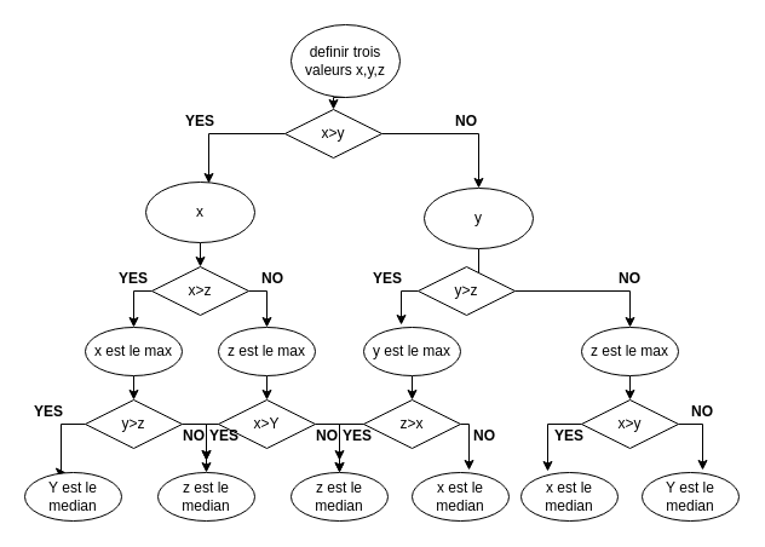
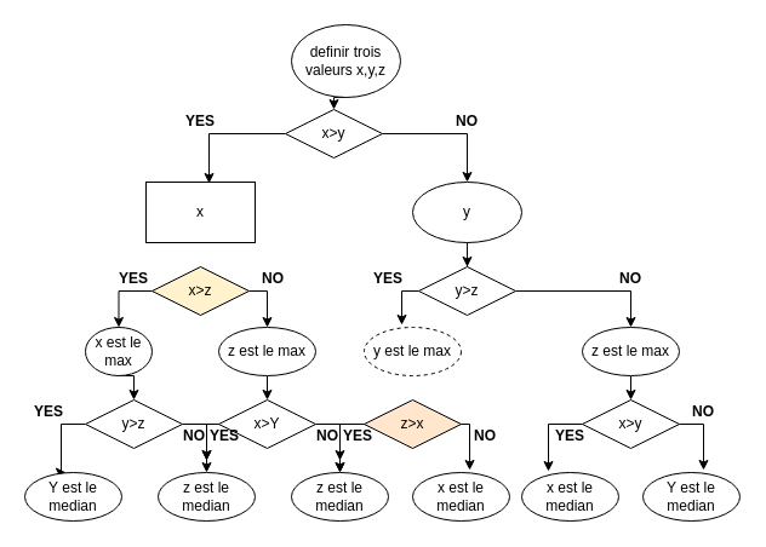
  <mxCell id="0" />
  <mxCell id="1" parent="0" />
  <mxCell id="2" style="edgeStyle=orthogonalEdgeStyle;rounded=0;orthogonalLoop=1;jettySize=auto;html=1;exitX=0.5;exitY=1;exitDx=0;exitDy=0;entryX=0.5;entryY=0;entryDx=0;entryDy=0;" edge="1" parent="1" source="3" target="10"><mxGeometry relative="1" as="geometry" /></mxCell>
  <mxCell id="3" value="definir trois valeurs x,y,z" style="ellipse;whiteSpace=wrap;html=1;" vertex="1" parent="1"><mxGeometry x="240" y="20" width="90" height="60" as="geometry" /></mxCell>
  <mxCell id="4" style="edgeStyle=orthogonalEdgeStyle;rounded=0;orthogonalLoop=1;jettySize=auto;html=1;exitX=0.5;exitY=1;exitDx=0;exitDy=0;" edge="1" parent="1" source="5" target="16"><mxGeometry relative="1" as="geometry" /></mxCell>
- <mxCell id="5" value="y" style="ellipse;whiteSpace=wrap;html=1;" vertex="1" parent="1"><mxGeometry x="350" y="155" width="90" height="50" as="geometry" /></mxCell>
- <mxCell id="6" style="edgeStyle=orthogonalEdgeStyle;rounded=0;orthogonalLoop=1;jettySize=auto;html=1;exitX=0.5;exitY=1;exitDx=0;exitDy=0;entryX=0.5;entryY=0;entryDx=0;entryDy=0;" edge="1" parent="1" source="7" target="13"><mxGeometry relative="1" as="geometry" /></mxCell>
- <mxCell id="7" value="x" style="ellipse;whiteSpace=wrap;html=1;" vertex="1" parent="1"><mxGeometry x="120" y="150" width="90" height="50" as="geometry" /></mxCell>
+ <mxCell id="5" value="y" style="ellipse;whiteSpace=wrap;html=1;" vertex="1" parent="1"><mxGeometry x="340" y="150" width="90" height="50" as="geometry" /></mxCell>
+ <mxCell id="7" value="x" style="whiteSpace=wrap;html=1;rounded=0;" vertex="1" parent="1"><mxGeometry x="120" y="150" width="90" height="50" as="geometry" /></mxCell>
  <mxCell id="8" style="edgeStyle=orthogonalEdgeStyle;rounded=0;orthogonalLoop=1;jettySize=auto;html=1;entryX=0.5;entryY=0;entryDx=0;entryDy=0;" edge="1" parent="1" source="10" target="5"><mxGeometry relative="1" as="geometry" /></mxCell>
  <mxCell id="9" style="edgeStyle=orthogonalEdgeStyle;rounded=0;orthogonalLoop=1;jettySize=auto;html=1;exitX=0;exitY=0.5;exitDx=0;exitDy=0;entryX=0.578;entryY=0.02;entryDx=0;entryDy=0;entryPerimeter=0;" edge="1" parent="1" source="10" target="7"><mxGeometry relative="1" as="geometry" /></mxCell>
  <mxCell id="10" value="x&amp;gt;y" style="rhombus;whiteSpace=wrap;html=1;" vertex="1" parent="1"><mxGeometry x="235" y="90" width="80" height="40" as="geometry" /></mxCell>
  <mxCell id="11" style="edgeStyle=orthogonalEdgeStyle;rounded=0;orthogonalLoop=1;jettySize=auto;html=1;exitX=0;exitY=0.5;exitDx=0;exitDy=0;entryX=0.5;entryY=0;entryDx=0;entryDy=0;" edge="1" parent="1" source="13" target="18"><mxGeometry relative="1" as="geometry" /></mxCell>
  <mxCell id="12" style="edgeStyle=orthogonalEdgeStyle;rounded=0;orthogonalLoop=1;jettySize=auto;html=1;exitX=1;exitY=0.5;exitDx=0;exitDy=0;entryX=0.5;entryY=0;entryDx=0;entryDy=0;" edge="1" parent="1" source="13" target="20"><mxGeometry relative="1" as="geometry" /></mxCell>
- <mxCell id="13" value="x&amp;gt;z" style="rhombus;whiteSpace=wrap;html=1;" vertex="1" parent="1"><mxGeometry x="125" y="220" width="80" height="40" as="geometry" /></mxCell>
+ <mxCell id="13" value="x&amp;gt;z" style="rhombus;whiteSpace=wrap;html=1;fillColor=#fff2cc;" vertex="1" parent="1"><mxGeometry x="125" y="220" width="80" height="40" as="geometry" /></mxCell>
  <mxCell id="14" style="edgeStyle=orthogonalEdgeStyle;rounded=0;orthogonalLoop=1;jettySize=auto;html=1;exitX=0;exitY=0.5;exitDx=0;exitDy=0;entryX=0.388;entryY=-0.05;entryDx=0;entryDy=0;entryPerimeter=0;" edge="1" parent="1" source="16" target="22"><mxGeometry relative="1" as="geometry" /></mxCell>
  <mxCell id="15" style="edgeStyle=orthogonalEdgeStyle;rounded=0;orthogonalLoop=1;jettySize=auto;html=1;exitX=1;exitY=0.5;exitDx=0;exitDy=0;entryX=0.5;entryY=0;entryDx=0;entryDy=0;" edge="1" parent="1" source="16" target="24"><mxGeometry relative="1" as="geometry" /></mxCell>
  <mxCell id="16" value="y&amp;gt;z" style="rhombus;whiteSpace=wrap;html=1;" vertex="1" parent="1"><mxGeometry x="345" y="220" width="80" height="40" as="geometry" /></mxCell>
  <mxCell id="17" style="edgeStyle=orthogonalEdgeStyle;rounded=0;orthogonalLoop=1;jettySize=auto;html=1;exitX=0.5;exitY=1;exitDx=0;exitDy=0;entryX=0.5;entryY=0;entryDx=0;entryDy=0;" edge="1" parent="1" source="18" target="27"><mxGeometry relative="1" as="geometry" /></mxCell>
- <mxCell id="18" value="x est le max" style="ellipse;whiteSpace=wrap;html=1;" vertex="1" parent="1"><mxGeometry x="70" y="270" width="80" height="40" as="geometry" /></mxCell>
+ <mxCell id="18" value="x est le max" style="ellipse;whiteSpace=wrap;html=1;" vertex="1" parent="1"><mxGeometry x="70" y="270" width="55" height="40" as="geometry" /></mxCell>
  <mxCell id="19" style="edgeStyle=orthogonalEdgeStyle;rounded=0;orthogonalLoop=1;jettySize=auto;html=1;exitX=0.5;exitY=1;exitDx=0;exitDy=0;entryX=0.5;entryY=0;entryDx=0;entryDy=0;" edge="1" parent="1" source="20" target="31"><mxGeometry relative="1" as="geometry" /></mxCell>
  <mxCell id="20" value="z est le max" style="ellipse;whiteSpace=wrap;html=1;" vertex="1" parent="1"><mxGeometry x="180" y="270" width="80" height="40" as="geometry" /></mxCell>
- <mxCell id="21" style="edgeStyle=orthogonalEdgeStyle;rounded=0;orthogonalLoop=1;jettySize=auto;html=1;exitX=0.5;exitY=1;exitDx=0;exitDy=0;entryX=0.5;entryY=0;entryDx=0;entryDy=0;" edge="1" parent="1" source="22" target="35"><mxGeometry relative="1" as="geometry" /></mxCell>
- <mxCell id="22" value="y est le max" style="ellipse;whiteSpace=wrap;html=1;" vertex="1" parent="1"><mxGeometry x="300" y="270" width="80" height="40" as="geometry" /></mxCell>
+ <mxCell id="22" value="y est le max" style="ellipse;whiteSpace=wrap;html=1;dashed=1;" vertex="1" parent="1"><mxGeometry x="300" y="270" width="80" height="40" as="geometry" /></mxCell>
  <mxCell id="23" style="edgeStyle=orthogonalEdgeStyle;rounded=0;orthogonalLoop=1;jettySize=auto;html=1;exitX=0.5;exitY=1;exitDx=0;exitDy=0;entryX=0.5;entryY=0;entryDx=0;entryDy=0;" edge="1" parent="1" source="24" target="38"><mxGeometry relative="1" as="geometry" /></mxCell>
  <mxCell id="24" value="z est le max" style="ellipse;whiteSpace=wrap;html=1;" vertex="1" parent="1"><mxGeometry x="480" y="270" width="80" height="40" as="geometry" /></mxCell>
  <mxCell id="25" style="edgeStyle=orthogonalEdgeStyle;rounded=0;orthogonalLoop=1;jettySize=auto;html=1;exitX=0;exitY=0.5;exitDx=0;exitDy=0;entryX=0.425;entryY=0;entryDx=0;entryDy=0;entryPerimeter=0;" edge="1" parent="1" source="27" target="39"><mxGeometry relative="1" as="geometry" /></mxCell>
  <mxCell id="26" style="edgeStyle=orthogonalEdgeStyle;rounded=0;orthogonalLoop=1;jettySize=auto;html=1;exitX=1;exitY=0.5;exitDx=0;exitDy=0;" edge="1" parent="1" source="27" target="40"><mxGeometry relative="1" as="geometry" /></mxCell>
  <mxCell id="27" value="y&amp;gt;z" style="rhombus;whiteSpace=wrap;html=1;" vertex="1" parent="1"><mxGeometry x="70" y="330" width="80" height="40" as="geometry" /></mxCell>
  <mxCell id="28" style="edgeStyle=orthogonalEdgeStyle;rounded=0;orthogonalLoop=1;jettySize=auto;html=1;exitX=0;exitY=0.5;exitDx=0;exitDy=0;" edge="1" parent="1" source="31"><mxGeometry relative="1" as="geometry"><mxPoint x="170" y="380" as="targetPoint" /></mxGeometry></mxCell>
  <mxCell id="29" style="edgeStyle=orthogonalEdgeStyle;rounded=0;orthogonalLoop=1;jettySize=auto;html=1;exitX=1;exitY=0.5;exitDx=0;exitDy=0;entryX=0.5;entryY=0;entryDx=0;entryDy=0;" edge="1" parent="1" source="31" target="41"><mxGeometry relative="1" as="geometry" /></mxCell>
  <mxCell id="30" style="edgeStyle=orthogonalEdgeStyle;rounded=0;orthogonalLoop=1;jettySize=auto;html=1;exitX=0;exitY=0.5;exitDx=0;exitDy=0;" edge="1" parent="1" source="31"><mxGeometry relative="1" as="geometry"><mxPoint x="170" y="380" as="targetPoint" /></mxGeometry></mxCell>
  <mxCell id="31" value="x&amp;gt;Y" style="rhombus;whiteSpace=wrap;html=1;" vertex="1" parent="1"><mxGeometry x="180" y="330" width="80" height="40" as="geometry" /></mxCell>
  <mxCell id="32" style="edgeStyle=orthogonalEdgeStyle;rounded=0;orthogonalLoop=1;jettySize=auto;html=1;" edge="1" parent="1" source="35"><mxGeometry relative="1" as="geometry"><mxPoint x="280" y="390" as="targetPoint" /></mxGeometry></mxCell>
  <mxCell id="33" style="edgeStyle=orthogonalEdgeStyle;rounded=0;orthogonalLoop=1;jettySize=auto;html=1;exitX=0;exitY=0.5;exitDx=0;exitDy=0;" edge="1" parent="1" source="35"><mxGeometry relative="1" as="geometry"><mxPoint x="280" y="380" as="targetPoint" /></mxGeometry></mxCell>
  <mxCell id="34" style="edgeStyle=orthogonalEdgeStyle;rounded=0;orthogonalLoop=1;jettySize=auto;html=1;exitX=1;exitY=0.5;exitDx=0;exitDy=0;entryX=0.588;entryY=-0.05;entryDx=0;entryDy=0;entryPerimeter=0;" edge="1" parent="1" source="35" target="42"><mxGeometry relative="1" as="geometry" /></mxCell>
- <mxCell id="35" value="z&amp;gt;x" style="rhombus;whiteSpace=wrap;html=1;" vertex="1" parent="1"><mxGeometry x="300" y="330" width="80" height="40" as="geometry" /></mxCell>
+ <mxCell id="35" value="z&amp;gt;x" style="rhombus;whiteSpace=wrap;html=1;fillColor=#ffe6cc;" vertex="1" parent="1"><mxGeometry x="300" y="330" width="80" height="40" as="geometry" /></mxCell>
  <mxCell id="36" style="edgeStyle=orthogonalEdgeStyle;rounded=0;orthogonalLoop=1;jettySize=auto;html=1;exitX=1;exitY=0.5;exitDx=0;exitDy=0;entryX=0.625;entryY=-0.05;entryDx=0;entryDy=0;entryPerimeter=0;" edge="1" parent="1" source="38" target="44"><mxGeometry relative="1" as="geometry" /></mxCell>
  <mxCell id="37" style="edgeStyle=orthogonalEdgeStyle;rounded=0;orthogonalLoop=1;jettySize=auto;html=1;exitX=0;exitY=0.5;exitDx=0;exitDy=0;entryX=0.275;entryY=-0.025;entryDx=0;entryDy=0;entryPerimeter=0;" edge="1" parent="1" source="38" target="43"><mxGeometry relative="1" as="geometry" /></mxCell>
  <mxCell id="38" value="x&amp;gt;y" style="rhombus;whiteSpace=wrap;html=1;" vertex="1" parent="1"><mxGeometry x="480" y="330" width="80" height="40" as="geometry" /></mxCell>
  <mxCell id="39" value="Y est le median" style="ellipse;whiteSpace=wrap;html=1;" vertex="1" parent="1"><mxGeometry x="20" y="390" width="80" height="40" as="geometry" /></mxCell>
  <mxCell id="40" value="z est le median" style="ellipse;whiteSpace=wrap;html=1;" vertex="1" parent="1"><mxGeometry x="130" y="390" width="80" height="40" as="geometry" /></mxCell>
  <mxCell id="41" value="z est le median" style="ellipse;whiteSpace=wrap;html=1;" vertex="1" parent="1"><mxGeometry x="240" y="390" width="80" height="40" as="geometry" /></mxCell>
  <mxCell id="42" value="x est le median" style="ellipse;whiteSpace=wrap;html=1;" vertex="1" parent="1"><mxGeometry x="340" y="390" width="80" height="40" as="geometry" /></mxCell>
  <mxCell id="43" value="x est le median" style="ellipse;whiteSpace=wrap;html=1;" vertex="1" parent="1"><mxGeometry x="430" y="390" width="80" height="40" as="geometry" /></mxCell>
  <mxCell id="44" value="Y est le median" style="ellipse;whiteSpace=wrap;html=1;" vertex="1" parent="1"><mxGeometry x="530" y="390" width="80" height="40" as="geometry" /></mxCell>
  <mxCell id="45" value="&lt;b&gt;YES&lt;/b&gt;" style="text;html=1;strokeColor=none;fillColor=none;align=center;verticalAlign=middle;whiteSpace=wrap;rounded=0;" vertex="1" parent="1"><mxGeometry x="145" y="90" width="40" height="20" as="geometry" /></mxCell>
  <mxCell id="46" value="&lt;b&gt;YES&lt;/b&gt;" style="text;html=1;strokeColor=none;fillColor=none;align=center;verticalAlign=middle;whiteSpace=wrap;rounded=0;" vertex="1" parent="1"><mxGeometry x="90" y="220" width="40" height="20" as="geometry" /></mxCell>
  <mxCell id="47" value="&lt;b&gt;YES&lt;/b&gt;" style="text;html=1;strokeColor=none;fillColor=none;align=center;verticalAlign=middle;whiteSpace=wrap;rounded=0;" vertex="1" parent="1"><mxGeometry x="20" y="330" width="40" height="20" as="geometry" /></mxCell>
  <mxCell id="48" value="&lt;b&gt;YES&lt;/b&gt;" style="text;html=1;strokeColor=none;fillColor=none;align=center;verticalAlign=middle;whiteSpace=wrap;rounded=0;" vertex="1" parent="1"><mxGeometry x="300" y="220" width="40" height="20" as="geometry" /></mxCell>
  <mxCell id="49" value="&lt;b&gt;YES&lt;/b&gt;" style="text;html=1;strokeColor=none;fillColor=none;align=center;verticalAlign=middle;whiteSpace=wrap;rounded=0;" vertex="1" parent="1"><mxGeometry x="165" y="350" width="40" height="20" as="geometry" /></mxCell>
  <mxCell id="50" value="&lt;b&gt;YES&lt;/b&gt;" style="text;html=1;strokeColor=none;fillColor=none;align=center;verticalAlign=middle;whiteSpace=wrap;rounded=0;" vertex="1" parent="1"><mxGeometry x="275" y="350" width="40" height="20" as="geometry" /></mxCell>
  <mxCell id="51" value="&lt;b&gt;YES&lt;/b&gt;" style="text;html=1;strokeColor=none;fillColor=none;align=center;verticalAlign=middle;whiteSpace=wrap;rounded=0;" vertex="1" parent="1"><mxGeometry x="450" y="350" width="40" height="20" as="geometry" /></mxCell>
  <mxCell id="52" value="&lt;b&gt;NO&lt;/b&gt;" style="text;html=1;strokeColor=none;fillColor=none;align=center;verticalAlign=middle;whiteSpace=wrap;rounded=0;" vertex="1" parent="1"><mxGeometry x="365" y="90" width="40" height="20" as="geometry" /></mxCell>
  <mxCell id="53" value="&lt;b&gt;NO&lt;/b&gt;" style="text;html=1;strokeColor=none;fillColor=none;align=center;verticalAlign=middle;whiteSpace=wrap;rounded=0;" vertex="1" parent="1"><mxGeometry x="500" y="220" width="40" height="20" as="geometry" /></mxCell>
  <mxCell id="54" value="&lt;b&gt;NO&lt;/b&gt;" style="text;html=1;strokeColor=none;fillColor=none;align=center;verticalAlign=middle;whiteSpace=wrap;rounded=0;" vertex="1" parent="1"><mxGeometry x="560" y="330" width="40" height="20" as="geometry" /></mxCell>
  <mxCell id="55" value="&lt;b&gt;NO&lt;/b&gt;" style="text;html=1;strokeColor=none;fillColor=none;align=center;verticalAlign=middle;whiteSpace=wrap;rounded=0;" vertex="1" parent="1"><mxGeometry x="380" y="350" width="40" height="20" as="geometry" /></mxCell>
  <mxCell id="56" value="&lt;b&gt;NO&lt;/b&gt;" style="text;html=1;strokeColor=none;fillColor=none;align=center;verticalAlign=middle;whiteSpace=wrap;rounded=0;" vertex="1" parent="1"><mxGeometry x="250" y="350" width="40" height="20" as="geometry" /></mxCell>
  <mxCell id="57" value="&lt;b&gt;NO&lt;/b&gt;" style="text;html=1;strokeColor=none;fillColor=none;align=center;verticalAlign=middle;whiteSpace=wrap;rounded=0;" vertex="1" parent="1"><mxGeometry x="140" y="350" width="40" height="20" as="geometry" /></mxCell>
  <mxCell id="58" value="&lt;b&gt;NO&lt;/b&gt;" style="text;html=1;strokeColor=none;fillColor=none;align=center;verticalAlign=middle;whiteSpace=wrap;rounded=0;" vertex="1" parent="1"><mxGeometry x="205" y="220" width="40" height="20" as="geometry" /></mxCell>
